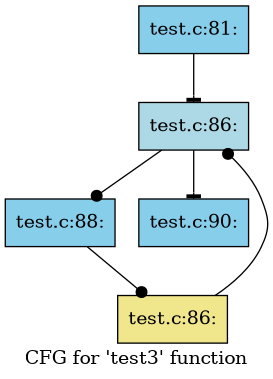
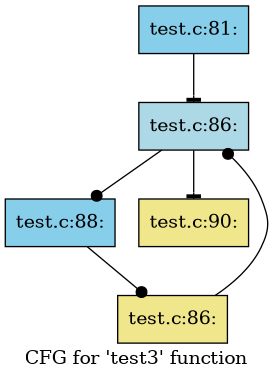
  digraph {
    label="CFG for 'test3' function"
    node [shape=record style=filled fillcolor=skyblue]
    edge [arrowhead=dot]
    n1 [label="{test.c:81:}"]
    n2 [label="{test.c:86:}" fillcolor=lightblue]
    n3 [label="{test.c:88:}"]
-   n4 [label="{test.c:90:}"]
+   n4 [label="{test.c:90:}" fillcolor=khaki]
    n5 [label="{test.c:86:}" fillcolor=khaki]
    n1 -> n2 [arrowhead=tee]
    n2 -> n3
    n2 -> n4 [arrowhead=tee]
    n3 -> n5
    n5 -> n2
  }
